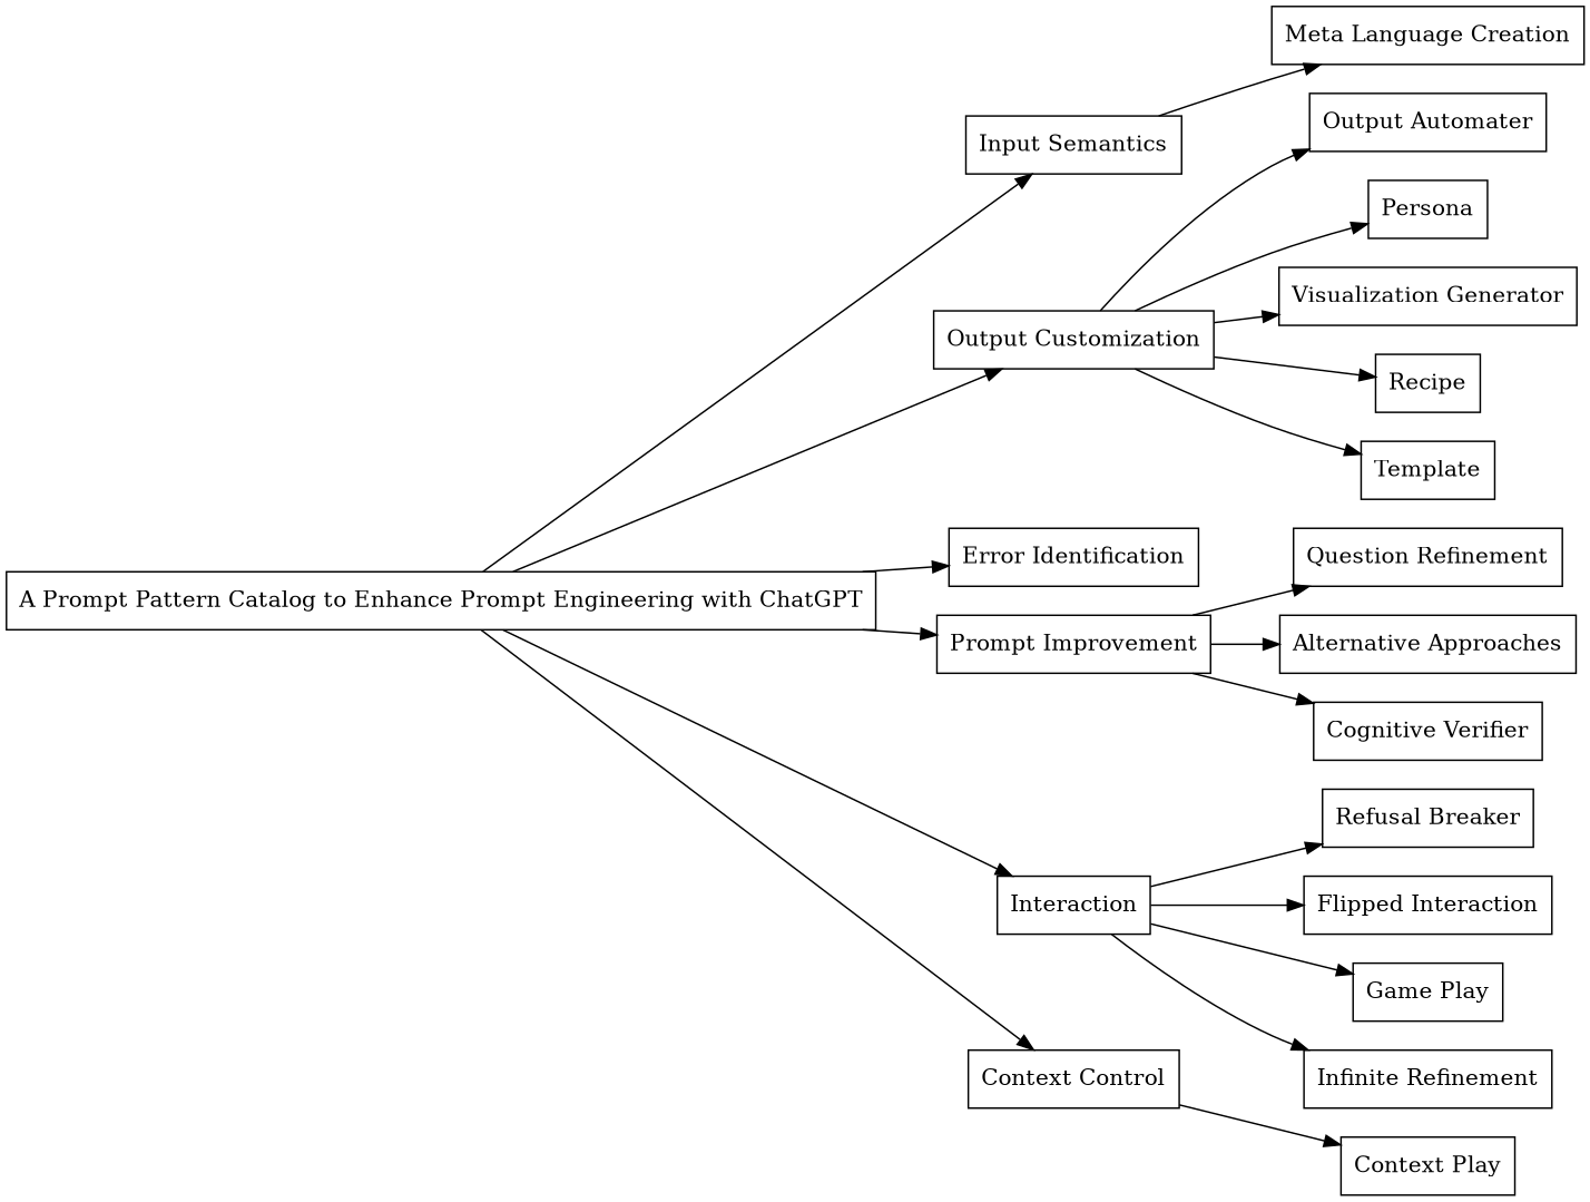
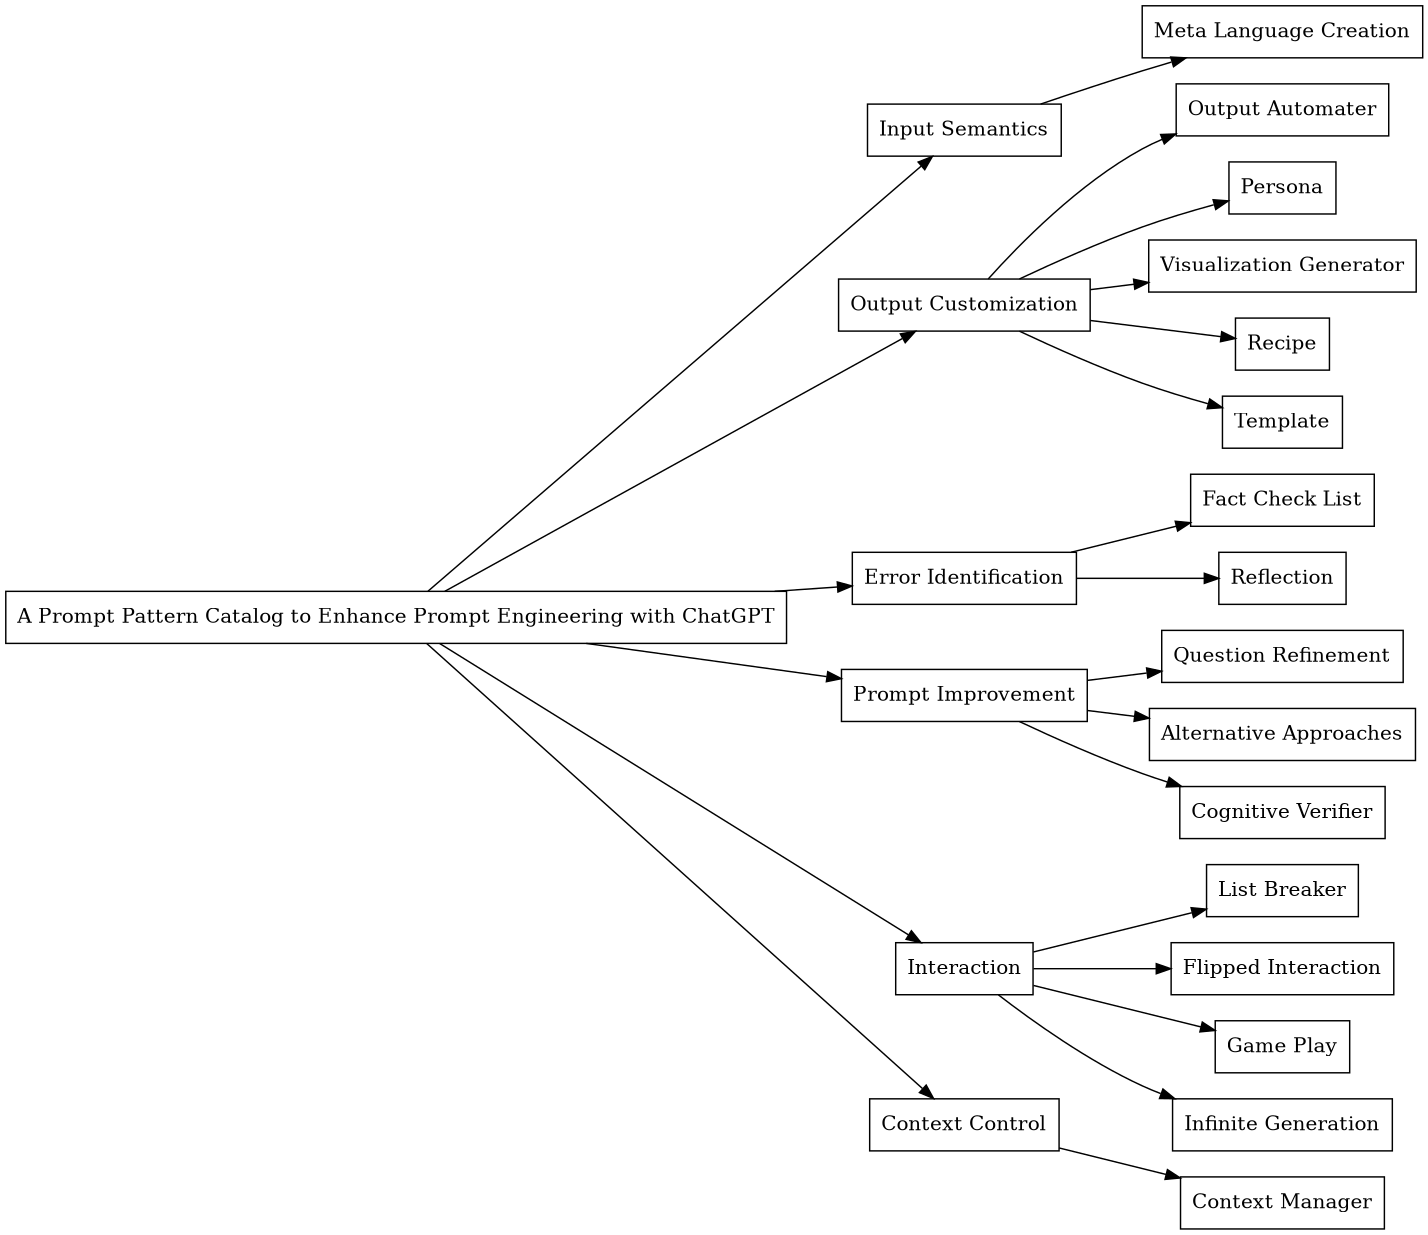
  digraph {
    fontname="DejaVu Serif"
    rankdir=LR
    node [fontname="DejaVu Serif" shape=box]
    edge [fontname="DejaVu Serif"]
    "A Prompt Pattern Catalog to Enhance Prompt Engineering with ChatGPT"
    "Input Semantics"
    "Output Customization"
    "Error Identification"
    "Prompt Improvement"
    Interaction
    "Context Control"
    "Meta Language Creation"
    "Output Automater"
    Persona
    "Visualization Generator"
    Recipe
    Template
+   "Fact Check List"
+   Reflection
    "Question Refinement"
    "Alternative Approaches"
    "Cognitive Verifier"
-   "Refusal Breaker"
+   "Refusal Breaker" [label="List Breaker"]
    "Flipped Interaction"
    "Game Play"
-   "Infinite Generation" [label="Infinite Refinement"]
-   "Context Manager" [label="Context Play"]
+   "Infinite Generation"
+   "Context Manager"
    "A Prompt Pattern Catalog to Enhance Prompt Engineering with ChatGPT" -> "Input Semantics"
    "A Prompt Pattern Catalog to Enhance Prompt Engineering with ChatGPT" -> "Output Customization"
    "A Prompt Pattern Catalog to Enhance Prompt Engineering with ChatGPT" -> "Error Identification"
    "A Prompt Pattern Catalog to Enhance Prompt Engineering with ChatGPT" -> "Prompt Improvement"
    "A Prompt Pattern Catalog to Enhance Prompt Engineering with ChatGPT" -> Interaction
    "A Prompt Pattern Catalog to Enhance Prompt Engineering with ChatGPT" -> "Context Control"
    "Input Semantics" -> "Meta Language Creation"
    "Output Customization" -> "Output Automater"
    "Output Customization" -> Persona
    "Output Customization" -> "Visualization Generator"
    "Output Customization" -> Recipe
    "Output Customization" -> Template
+   "Error Identification" -> "Fact Check List"
+   "Error Identification" -> Reflection
    "Prompt Improvement" -> "Question Refinement"
    "Prompt Improvement" -> "Alternative Approaches"
    "Prompt Improvement" -> "Cognitive Verifier"
    Interaction -> "Refusal Breaker"
    Interaction -> "Flipped Interaction"
    Interaction -> "Game Play"
    Interaction -> "Infinite Generation"
    "Context Control" -> "Context Manager"
  }
